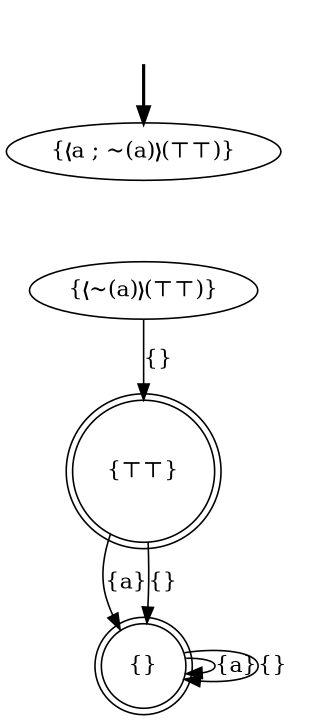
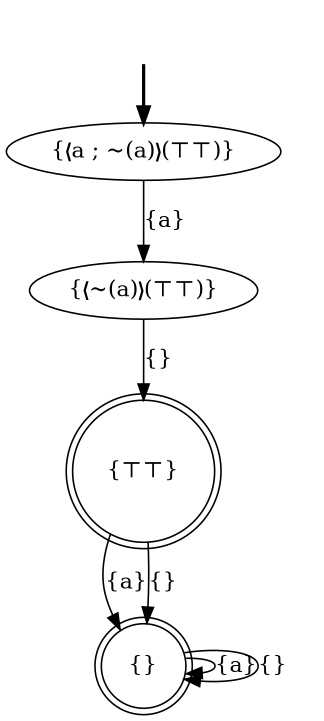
  digraph {
    fake0 [style=invisible]
    "{❬a ; ~(a)❭(⊤⊤)}" [root=true]
    "{⊤⊤}" [shape=doublecircle]
    "{}" [shape=doublecircle]
    "{❬~(a)❭(⊤⊤)}"
    fake0 -> "{❬a ; ~(a)❭(⊤⊤)}" [style=bold]
+   "{❬a ; ~(a)❭(⊤⊤)}" -> "{❬~(a)❭(⊤⊤)}" [label="{a}"]
    "{⊤⊤}" -> "{}" [label="{a}"]
    "{⊤⊤}" -> "{}" [label="{}"]
    "{}" -> "{}" [label="{a}"]
    "{}" -> "{}" [label="{}"]
    "{❬~(a)❭(⊤⊤)}" -> "{⊤⊤}" [label="{}"]
  }
